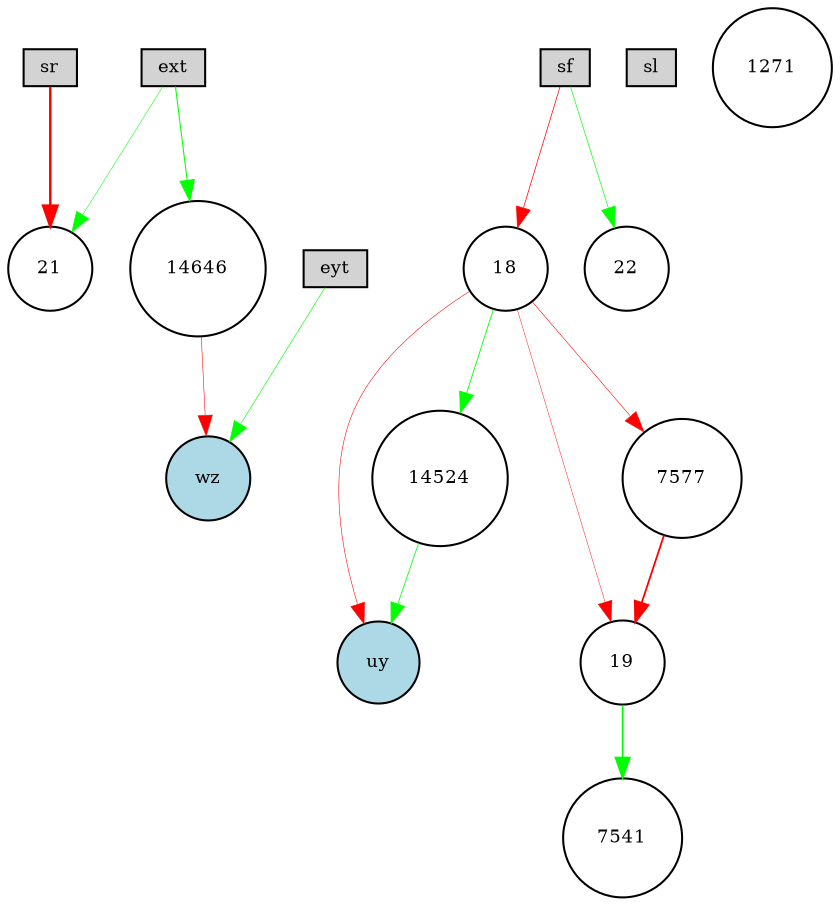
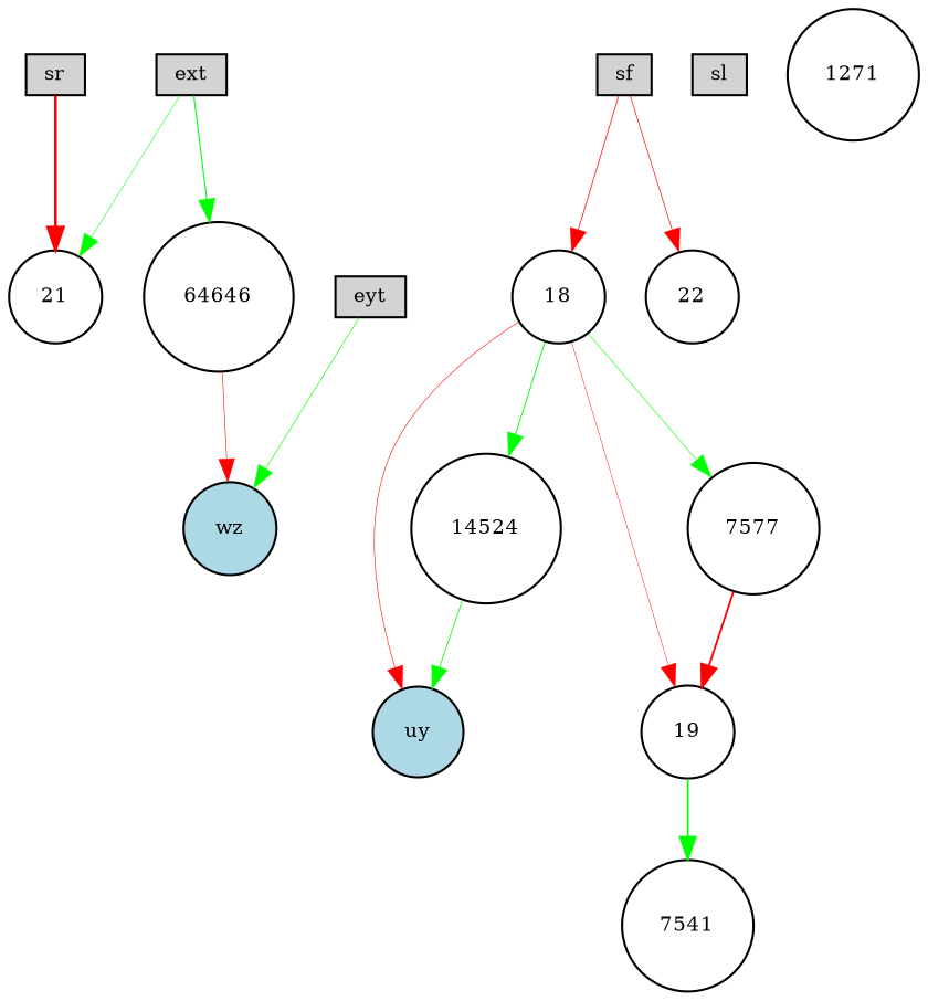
  digraph {
    node [fillcolor=white fontsize=9 shape=circle style=filled]
    edge [color=green style=solid]
    ext [fillcolor=lightgray height=0.2 shape=box width=0.2]
    21 [height=0.2 width=0.2]
-   14646 [height=0.2 width=0.2]
+   14646 [height=0.2 width=0.2 label=64646]
    wz [fillcolor=lightblue height=0.2 width=0.2]
    eyt [fillcolor=lightgray height=0.2 shape=box width=0.2]
    sf [fillcolor=lightgray height=0.2 shape=box width=0.2]
    18 [height=0.2 width=0.2]
    22 [height=0.2 width=0.2]
    uy [fillcolor=lightblue height=0.2 width=0.2]
    n10 [height=0.2 label=14524 width=0.2]
    19 [height=0.2 width=0.2]
    7577 [height=0.2 width=0.2]
    sl [fillcolor=lightgray height=0.2 shape=box width=0.2]
    sr [fillcolor=lightgray height=0.2 shape=box width=0.2]
    7541 [height=0.2 width=0.2]
    1271 [height=0.2 width=0.2]
    ext -> 21 [penwidth=0.24983895389489993]
    ext -> 14646 [penwidth=0.5061141299257766]
    14646 -> wz [color=red penwidth=0.26655597327543645]
    eyt -> wz [penwidth=0.3067050683183168]
    sf -> 18 [color=red penwidth=0.35506785056532153]
-   sf -> 22 [penwidth=0.32360828938902175]
+   sf -> 22 [color=red penwidth=0.32360828938902175]
    18 -> uy [color=red penwidth=0.2706785797408001]
    18 -> n10 [penwidth=0.41950002250762153]
    18 -> 19 [color=red penwidth=0.2119253081495788]
-   18 -> 7577 [color=red penwidth=0.27746941382370627]
+   18 -> 7577 [penwidth=0.27746941382370627]
    n10 -> uy [penwidth=0.3824545898066207]
    19 -> 7541 [penwidth=0.8273764257475117]
    7577 -> 19 [color=red penwidth=0.8752131176867743]
    sr -> 21 [color=red penwidth=1.2130404141952609]
  }
